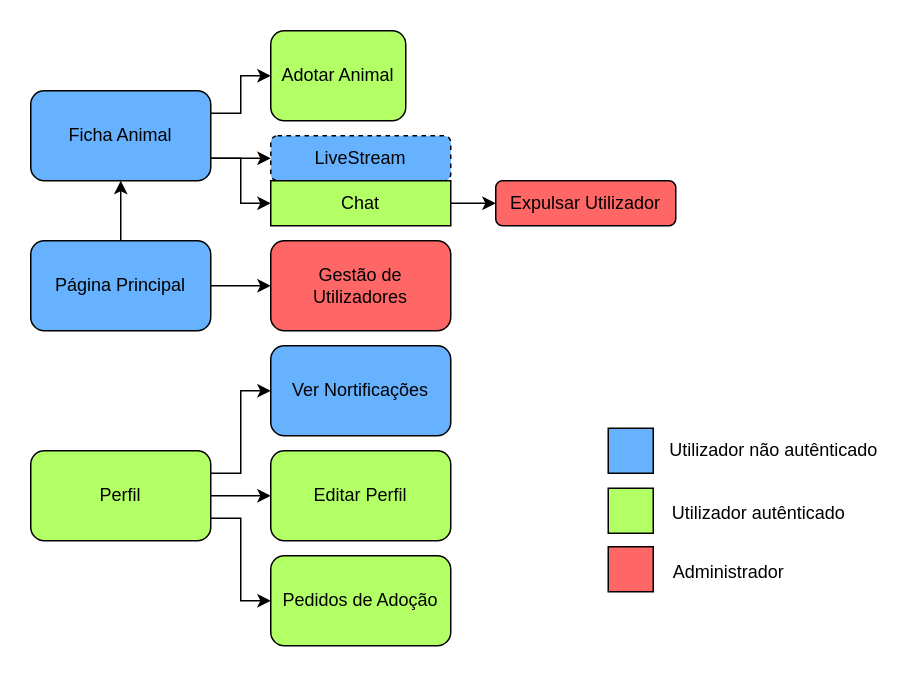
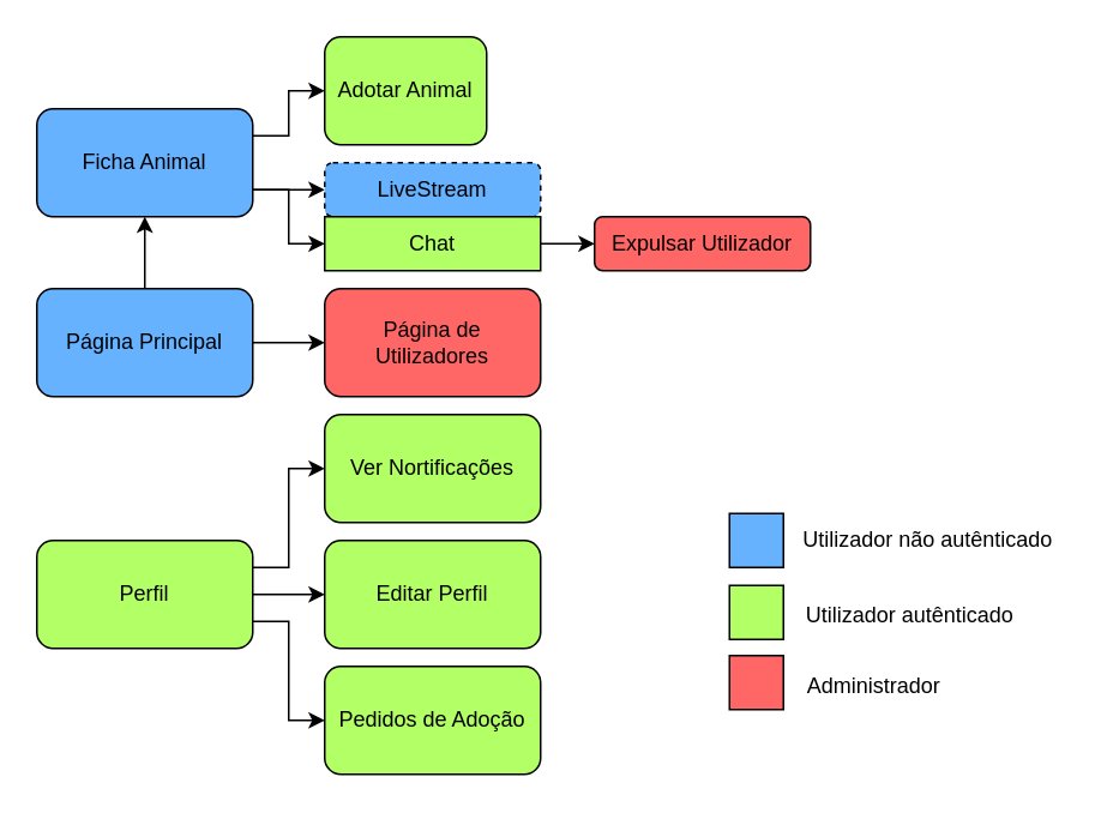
  <mxCell id="0" />
  <mxCell id="1" parent="0" />
  <mxCell id="2" style="edgeStyle=orthogonalEdgeStyle;rounded=0;orthogonalLoop=1;jettySize=auto;html=1;exitX=0.5;exitY=0;exitDx=0;exitDy=0;entryX=0.5;entryY=1;entryDx=0;entryDy=0;" edge="1" parent="1" source="4" target="8"><mxGeometry relative="1" as="geometry" /></mxCell>
  <mxCell id="3" style="edgeStyle=orthogonalEdgeStyle;rounded=0;orthogonalLoop=1;jettySize=auto;html=1;exitX=1;exitY=0.5;exitDx=0;exitDy=0;entryX=0;entryY=0.5;entryDx=0;entryDy=0;" edge="1" parent="1" source="4" target="20"><mxGeometry relative="1" as="geometry" /></mxCell>
  <mxCell id="4" value="Página Principal&lt;br&gt;" style="rounded=1;whiteSpace=wrap;html=1;fillColor=#66B2FF;" vertex="1" parent="1"><mxGeometry x="20" y="160" width="120" height="60" as="geometry" /></mxCell>
  <mxCell id="5" style="edgeStyle=orthogonalEdgeStyle;rounded=0;orthogonalLoop=1;jettySize=auto;html=1;exitX=1;exitY=0.25;exitDx=0;exitDy=0;" edge="1" parent="1" source="8" target="9"><mxGeometry relative="1" as="geometry" /></mxCell>
  <mxCell id="6" style="edgeStyle=orthogonalEdgeStyle;rounded=0;orthogonalLoop=1;jettySize=auto;html=1;exitX=1;exitY=0.75;exitDx=0;exitDy=0;entryX=0;entryY=0.5;entryDx=0;entryDy=0;" edge="1" parent="1" source="8" target="11"><mxGeometry relative="1" as="geometry" /></mxCell>
  <mxCell id="7" style="edgeStyle=orthogonalEdgeStyle;rounded=0;orthogonalLoop=1;jettySize=auto;html=1;exitX=1;exitY=0.75;exitDx=0;exitDy=0;entryX=0;entryY=0.5;entryDx=0;entryDy=0;" edge="1" parent="1" source="8" target="21"><mxGeometry relative="1" as="geometry" /></mxCell>
  <mxCell id="8" value="Ficha Animal&lt;br&gt;" style="rounded=1;whiteSpace=wrap;html=1;fillColor=#66B2FF;" vertex="1" parent="1"><mxGeometry x="20" y="60" width="120" height="60" as="geometry" /></mxCell>
  <mxCell id="9" value="Adotar Animal&lt;br&gt;" style="rounded=1;whiteSpace=wrap;html=1;fillColor=#B3FF66;" vertex="1" parent="1"><mxGeometry x="180" y="20" width="90" height="60" as="geometry" /></mxCell>
  <mxCell id="10" style="edgeStyle=orthogonalEdgeStyle;rounded=0;orthogonalLoop=1;jettySize=auto;html=1;exitX=1;exitY=0.5;exitDx=0;exitDy=0;entryX=0;entryY=0.5;entryDx=0;entryDy=0;" edge="1" parent="1" source="21" target="12"><mxGeometry relative="1" as="geometry" /></mxCell>
  <mxCell id="11" value="LiveStream&lt;br&gt;" style="rounded=1;whiteSpace=wrap;html=1;fillColor=#66B2FF;dashed=1;" vertex="1" parent="1"><mxGeometry x="180" y="90" width="120" height="30" as="geometry" /></mxCell>
  <mxCell id="12" value="Expulsar Utilizador&lt;br&gt;" style="rounded=1;whiteSpace=wrap;html=1;fillColor=#FF6666;" vertex="1" parent="1"><mxGeometry x="330" y="120" width="120" height="30" as="geometry" /></mxCell>
- <mxCell id="13" value="Ver Nortificações&lt;br&gt;" style="rounded=1;whiteSpace=wrap;html=1;fillColor=#66b2ff;" vertex="1" parent="1"><mxGeometry x="180" y="230" width="120" height="60" as="geometry" /></mxCell>
+ <mxCell id="13" value="Ver Nortificações&lt;br&gt;" style="rounded=1;whiteSpace=wrap;html=1;fillColor=#B3FF66;" vertex="1" parent="1"><mxGeometry x="180" y="230" width="120" height="60" as="geometry" /></mxCell>
  <mxCell id="14" style="edgeStyle=orthogonalEdgeStyle;rounded=0;orthogonalLoop=1;jettySize=auto;html=1;exitX=1;exitY=0.5;exitDx=0;exitDy=0;entryX=0;entryY=0.5;entryDx=0;entryDy=0;" edge="1" parent="1" source="17" target="18"><mxGeometry relative="1" as="geometry" /></mxCell>
  <mxCell id="15" style="edgeStyle=orthogonalEdgeStyle;rounded=0;orthogonalLoop=1;jettySize=auto;html=1;exitX=1;exitY=0.25;exitDx=0;exitDy=0;entryX=0;entryY=0.5;entryDx=0;entryDy=0;" edge="1" parent="1" source="17" target="13"><mxGeometry relative="1" as="geometry" /></mxCell>
  <mxCell id="16" style="edgeStyle=orthogonalEdgeStyle;rounded=0;orthogonalLoop=1;jettySize=auto;html=1;exitX=1;exitY=0.75;exitDx=0;exitDy=0;entryX=0;entryY=0.5;entryDx=0;entryDy=0;" edge="1" parent="1" source="17" target="19"><mxGeometry relative="1" as="geometry" /></mxCell>
  <mxCell id="17" value="Perfil&lt;br&gt;" style="rounded=1;whiteSpace=wrap;html=1;fillColor=#B3FF66;" vertex="1" parent="1"><mxGeometry x="20" y="300" width="120" height="60" as="geometry" /></mxCell>
  <mxCell id="18" value="Editar Perfil&lt;br&gt;" style="rounded=1;whiteSpace=wrap;html=1;fillColor=#B3FF66;" vertex="1" parent="1"><mxGeometry x="180" y="300" width="120" height="60" as="geometry" /></mxCell>
  <mxCell id="19" value="Pedidos de Adoção&lt;br&gt;" style="rounded=1;whiteSpace=wrap;html=1;fillColor=#B3FF66;" vertex="1" parent="1"><mxGeometry x="180" y="370" width="120" height="60" as="geometry" /></mxCell>
- <mxCell id="20" value="Gestão de Utilizadores" style="rounded=1;whiteSpace=wrap;html=1;fillColor=#FF6666;" vertex="1" parent="1"><mxGeometry x="180" y="160" width="120" height="60" as="geometry" /></mxCell>
+ <mxCell id="20" value="Página de Utilizadores" style="rounded=1;whiteSpace=wrap;html=1;fillColor=#FF6666;" vertex="1" parent="1"><mxGeometry x="180" y="160" width="120" height="60" as="geometry" /></mxCell>
  <mxCell id="21" value="Chat&lt;br&gt;" style="whiteSpace=wrap;html=1;fillColor=#B3FF66;rounded=0;" vertex="1" parent="1"><mxGeometry x="180" y="120" width="120" height="30" as="geometry" /></mxCell>
  <mxCell id="22" value="" style="whiteSpace=wrap;html=1;aspect=fixed;fillColor=#66B2FF;" vertex="1" parent="1"><mxGeometry x="405" y="285" width="30" height="30" as="geometry" /></mxCell>
  <mxCell id="23" value="Utilizador não autênticado&lt;br&gt;&lt;br&gt;" style="text;html=1;resizable=0;points=[];autosize=1;align=center;verticalAlign=middle;spacingTop=-4;" vertex="1" parent="1"><mxGeometry x="440" y="294" width="150" height="30" as="geometry" /></mxCell>
  <mxCell id="24" value="" style="whiteSpace=wrap;html=1;aspect=fixed;fillColor=#B3FF66;" vertex="1" parent="1"><mxGeometry x="405" y="325" width="30" height="30" as="geometry" /></mxCell>
  <mxCell id="25" value="Utilizador autênticado&lt;br&gt;" style="text;html=1;resizable=0;points=[];autosize=1;align=center;verticalAlign=middle;spacingTop=-4;" vertex="1" parent="1"><mxGeometry x="440" y="334" width="130" height="20" as="geometry" /></mxCell>
  <mxCell id="26" value="" style="whiteSpace=wrap;html=1;aspect=fixed;fillColor=#FF6666;" vertex="1" parent="1"><mxGeometry x="405" y="364" width="30" height="30" as="geometry" /></mxCell>
  <mxCell id="27" value="Administrador&lt;br&gt;" style="text;html=1;resizable=0;points=[];autosize=1;align=center;verticalAlign=middle;spacingTop=-4;" vertex="1" parent="1"><mxGeometry x="440" y="373" width="90" height="20" as="geometry" /></mxCell>
